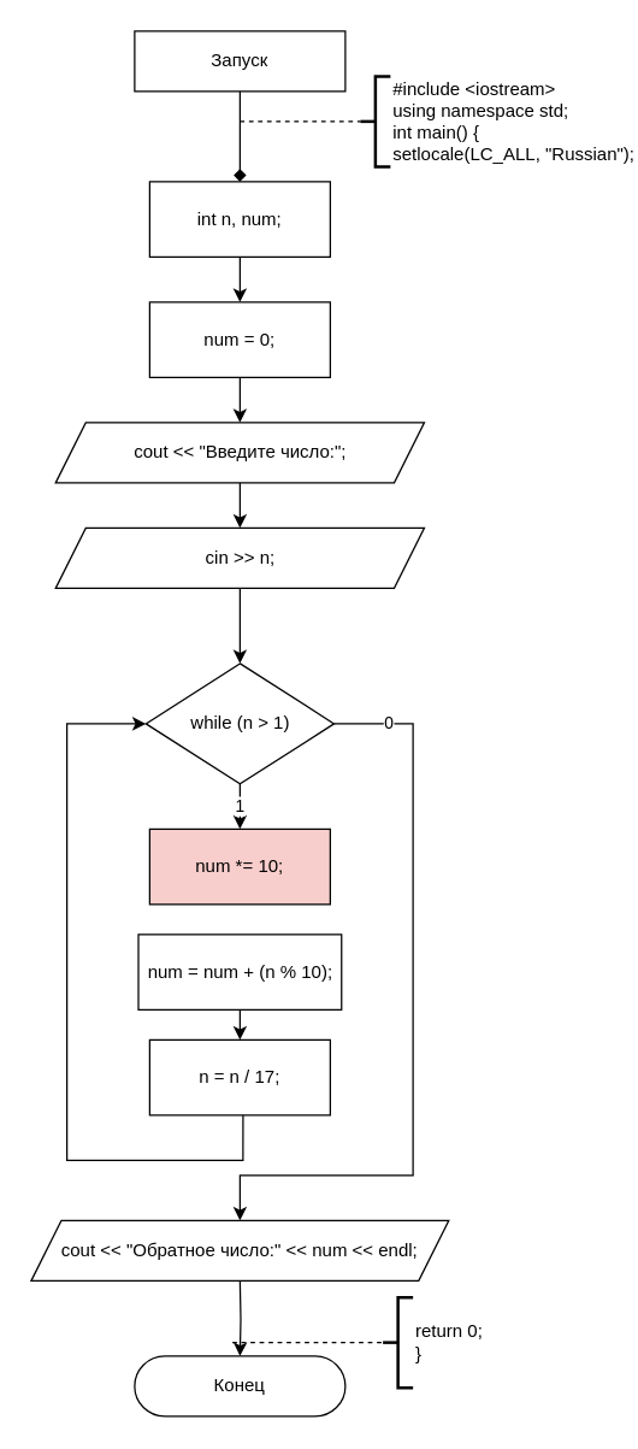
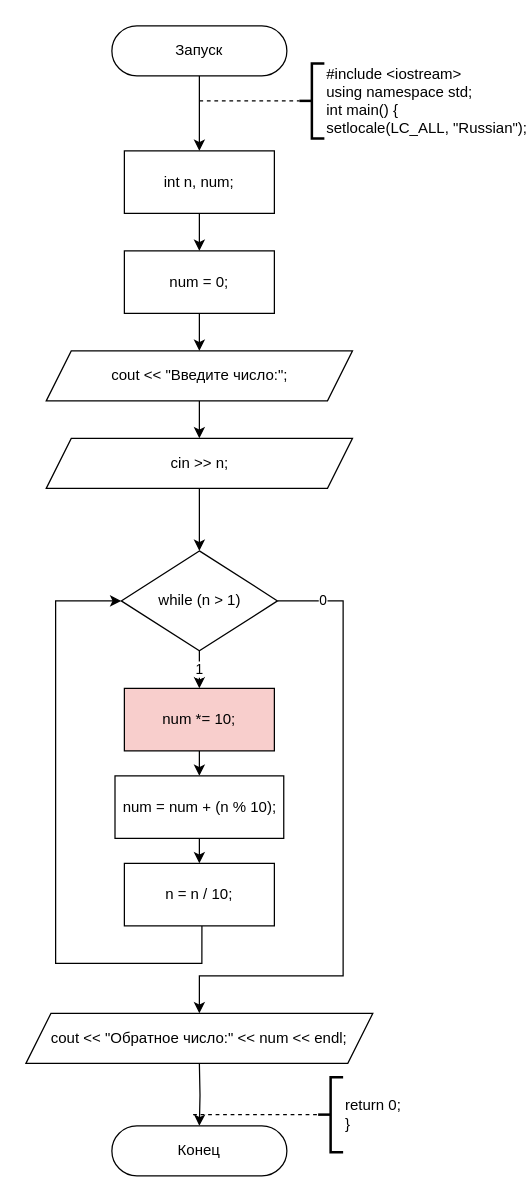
  <mxCell id="0" />
  <mxCell id="1" parent="0" />
- <mxCell id="2" style="edgeStyle=orthogonalEdgeStyle;rounded=0;orthogonalLoop=1;jettySize=auto;html=1;endArrow=diamond;" parent="1" source="3" target="5" edge="1"><mxGeometry relative="1" as="geometry" /></mxCell>
- <mxCell id="3" value="Запуск" style="whiteSpace=wrap;html=1;arcSize=50;rounded=0;" parent="1" vertex="1"><mxGeometry x="89" y="20" width="140" height="40" as="geometry" /></mxCell>
+ <mxCell id="2" style="edgeStyle=orthogonalEdgeStyle;rounded=0;orthogonalLoop=1;jettySize=auto;html=1;" parent="1" source="3" target="5" edge="1"><mxGeometry relative="1" as="geometry" /></mxCell>
+ <mxCell id="3" value="Запуск" style="rounded=1;whiteSpace=wrap;html=1;arcSize=50;" parent="1" vertex="1"><mxGeometry x="89" y="20" width="140" height="40" as="geometry" /></mxCell>
  <mxCell id="4" style="edgeStyle=none;html=1;" parent="1" source="5" edge="1"><mxGeometry relative="1" as="geometry"><mxPoint x="159" y="200" as="targetPoint" /></mxGeometry></mxCell>
  <mxCell id="5" value="int n, num;" style="rounded=0;whiteSpace=wrap;html=1;" parent="1" vertex="1"><mxGeometry x="99" y="120" width="120" height="50" as="geometry" /></mxCell>
  <mxCell id="6" value="#include &amp;lt;iostream&amp;gt;&lt;br&gt;using namespace std;&lt;br&gt;int main() {&lt;br&gt;setlocale(LC_ALL, &quot;Russian&quot;);" style="strokeWidth=2;html=1;shape=mxgraph.flowchart.annotation_2;align=left;labelPosition=right;pointerEvents=1;" parent="1" vertex="1"><mxGeometry x="239" y="50" width="20" height="60" as="geometry" /></mxCell>
  <mxCell id="7" value="" style="endArrow=none;dashed=1;html=1;entryX=0;entryY=0.5;entryDx=0;entryDy=0;entryPerimeter=0;" parent="1" target="6" edge="1"><mxGeometry width="50" height="50" relative="1" as="geometry"><mxPoint x="159" y="80" as="sourcePoint" /><mxPoint x="249" y="70" as="targetPoint" /></mxGeometry></mxCell>
  <mxCell id="8" value="Конец" style="rounded=1;whiteSpace=wrap;html=1;arcSize=50;" parent="1" vertex="1"><mxGeometry x="89" y="900" width="140" height="40" as="geometry" /></mxCell>
  <mxCell id="9" value="return 0;&lt;br&gt;}" style="strokeWidth=2;html=1;shape=mxgraph.flowchart.annotation_2;align=left;labelPosition=right;pointerEvents=1;" parent="1" vertex="1"><mxGeometry x="254" y="861" width="20" height="60" as="geometry" /></mxCell>
  <mxCell id="10" value="" style="endArrow=none;dashed=1;html=1;entryX=0;entryY=0.5;entryDx=0;entryDy=0;entryPerimeter=0;" parent="1" edge="1"><mxGeometry width="50" height="50" relative="1" as="geometry"><mxPoint x="154" y="891" as="sourcePoint" /><mxPoint x="254" y="891" as="targetPoint" /></mxGeometry></mxCell>
  <mxCell id="11" style="edgeStyle=orthogonalEdgeStyle;rounded=0;html=1;entryX=0.5;entryY=0;entryDx=0;entryDy=0;" parent="1" target="8" edge="1"><mxGeometry relative="1" as="geometry"><mxPoint x="159" y="850" as="sourcePoint" /></mxGeometry></mxCell>
  <mxCell id="12" style="edgeStyle=none;html=1;" parent="1" source="13" target="15" edge="1"><mxGeometry relative="1" as="geometry" /></mxCell>
  <mxCell id="13" value="num = 0;" style="rounded=0;whiteSpace=wrap;html=1;" parent="1" vertex="1"><mxGeometry x="99" y="200" width="120" height="50" as="geometry" /></mxCell>
  <mxCell id="14" value="" style="edgeStyle=none;html=1;" parent="1" source="15" target="26" edge="1"><mxGeometry relative="1" as="geometry" /></mxCell>
  <mxCell id="15" value="cout &lt;&lt; &quot;Введите число:&quot;;" style="shape=parallelogram;perimeter=parallelogramPerimeter;whiteSpace=wrap;html=1;fixedSize=1;" parent="1" vertex="1"><mxGeometry x="36.5" y="280" width="245" height="40" as="geometry" /></mxCell>
  <mxCell id="16" value="1" style="edgeStyle=none;html=1;" parent="1" source="18" target="20" edge="1"><mxGeometry relative="1" as="geometry" /></mxCell>
  <mxCell id="17" value="0" style="edgeStyle=orthogonalEdgeStyle;rounded=0;html=1;" parent="1" source="18" target="24" edge="1"><mxGeometry x="-0.861" relative="1" as="geometry"><Array as="points"><mxPoint x="274" y="480" /><mxPoint x="274" y="780" /><mxPoint x="159" y="780" /></Array><mxPoint x="1" as="offset" /></mxGeometry></mxCell>
  <mxCell id="18" value="while (n &gt; 1)" style="rhombus;whiteSpace=wrap;html=1;" parent="1" vertex="1"><mxGeometry x="96.5" y="440" width="125" height="80" as="geometry" /></mxCell>
+ <mxCell id="19" style="edgeStyle=none;html=1;rounded=0;" parent="1" source="20" target="23" edge="1"><mxGeometry relative="1" as="geometry" /></mxCell>
  <mxCell id="20" value="num *= 10;" style="rounded=0;whiteSpace=wrap;html=1;fillColor=#f8cecc;" parent="1" vertex="1"><mxGeometry x="99" y="550" width="120" height="50" as="geometry" /></mxCell>
  <mxCell id="21" style="edgeStyle=orthogonalEdgeStyle;html=1;entryX=0;entryY=0.5;entryDx=0;entryDy=0;rounded=0;exitX=0.517;exitY=1;exitDx=0;exitDy=0;exitPerimeter=0;" parent="1" source="27" target="18" edge="1"><mxGeometry relative="1" as="geometry"><Array as="points"><mxPoint x="161" y="770" /><mxPoint x="44" y="770" /><mxPoint x="44" y="480" /></Array><mxPoint x="124" y="710" as="sourcePoint" /></mxGeometry></mxCell>
  <mxCell id="22" value="" style="edgeStyle=orthogonalEdgeStyle;rounded=0;html=1;" parent="1" source="23" target="27" edge="1"><mxGeometry relative="1" as="geometry" /></mxCell>
  <mxCell id="23" value="num = num + (n % 10);" style="rounded=0;whiteSpace=wrap;html=1;" parent="1" vertex="1"><mxGeometry x="91.5" y="620" width="135" height="50" as="geometry" /></mxCell>
  <mxCell id="24" value="cout &lt;&lt; &quot;Обратное число:&quot; &lt;&lt; num &lt;&lt; endl;" style="shape=parallelogram;perimeter=parallelogramPerimeter;whiteSpace=wrap;html=1;fixedSize=1;" parent="1" vertex="1"><mxGeometry x="20.25" y="810" width="277.5" height="40" as="geometry" /></mxCell>
  <mxCell id="25" value="" style="edgeStyle=none;html=1;" parent="1" source="26" target="18" edge="1"><mxGeometry relative="1" as="geometry" /></mxCell>
  <mxCell id="26" value="cin &amp;gt;&amp;gt; n;" style="shape=parallelogram;perimeter=parallelogramPerimeter;whiteSpace=wrap;html=1;fixedSize=1;" parent="1" vertex="1"><mxGeometry x="36.5" y="350" width="245" height="40" as="geometry" /></mxCell>
- <mxCell id="27" value="n = n / 17;" style="rounded=0;whiteSpace=wrap;html=1;" parent="1" vertex="1"><mxGeometry x="99" y="690" width="120" height="50" as="geometry" /></mxCell>
+ <mxCell id="27" value="n = n / 10;" style="rounded=0;whiteSpace=wrap;html=1;" parent="1" vertex="1"><mxGeometry x="99" y="690" width="120" height="50" as="geometry" /></mxCell>
